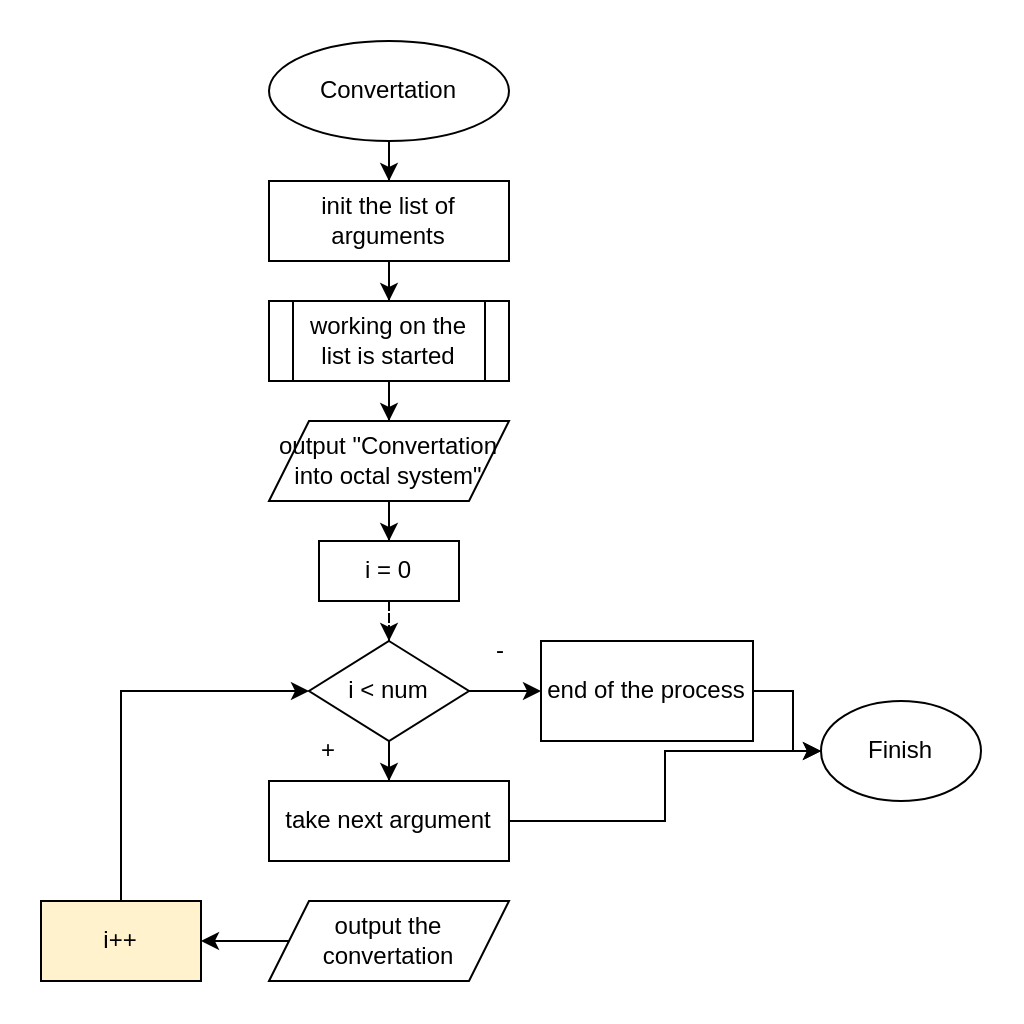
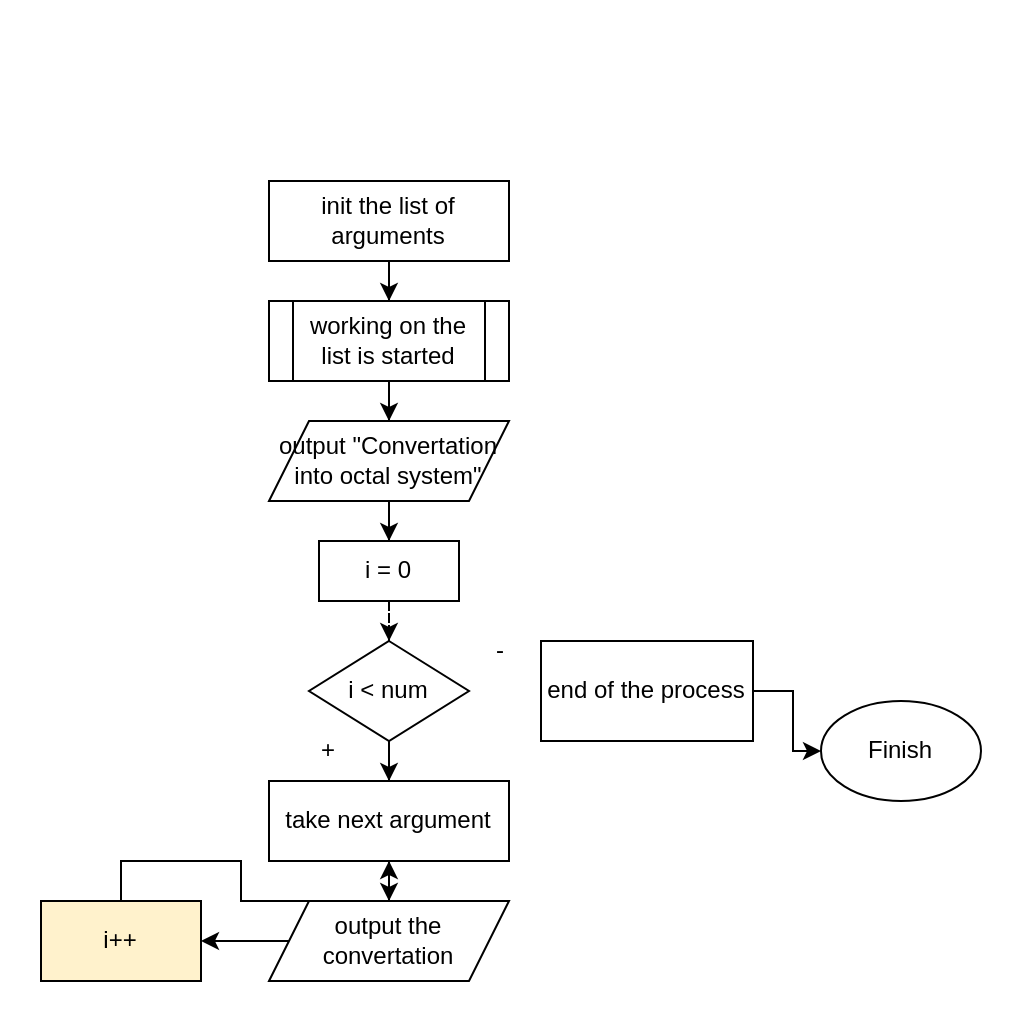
  <mxCell id="0" />
  <mxCell id="1" parent="0" />
- <mxCell id="2" value="" style="edgeStyle=orthogonalEdgeStyle;rounded=0;orthogonalLoop=1;jettySize=auto;html=1;" edge="1" parent="1" source="3" target="5"><mxGeometry relative="1" as="geometry" /></mxCell>
- <mxCell id="3" value="Convertation" style="ellipse;whiteSpace=wrap;html=1;" vertex="1" parent="1"><mxGeometry x="134" y="20" width="120" height="50" as="geometry" /></mxCell>
  <mxCell id="4" value="" style="edgeStyle=orthogonalEdgeStyle;rounded=0;orthogonalLoop=1;jettySize=auto;html=1;" edge="1" parent="1" source="5" target="7"><mxGeometry relative="1" as="geometry" /></mxCell>
  <mxCell id="5" value="init the list of arguments" style="whiteSpace=wrap;html=1;" vertex="1" parent="1"><mxGeometry x="134" y="90" width="120" height="40" as="geometry" /></mxCell>
  <mxCell id="6" value="" style="edgeStyle=orthogonalEdgeStyle;rounded=0;orthogonalLoop=1;jettySize=auto;html=1;" edge="1" parent="1" source="7" target="9"><mxGeometry relative="1" as="geometry" /></mxCell>
  <mxCell id="7" value="working on the list is started" style="shape=process;whiteSpace=wrap;html=1;backgroundOutline=1;" vertex="1" parent="1"><mxGeometry x="134" y="150" width="120" height="40" as="geometry" /></mxCell>
  <mxCell id="8" value="" style="edgeStyle=orthogonalEdgeStyle;rounded=0;orthogonalLoop=1;jettySize=auto;html=1;" edge="1" parent="1" source="9" target="11"><mxGeometry relative="1" as="geometry" /></mxCell>
  <mxCell id="9" value="output &quot;Convertation into octal system&quot;" style="shape=parallelogram;perimeter=parallelogramPerimeter;whiteSpace=wrap;html=1;fixedSize=1;" vertex="1" parent="1"><mxGeometry x="134" y="210" width="120" height="40" as="geometry" /></mxCell>
  <mxCell id="10" value="" style="edgeStyle=orthogonalEdgeStyle;rounded=0;orthogonalLoop=1;jettySize=auto;html=1;dashed=1;" edge="1" parent="1" source="11" target="14"><mxGeometry relative="1" as="geometry" /></mxCell>
  <mxCell id="11" value="i = 0" style="whiteSpace=wrap;html=1;" vertex="1" parent="1"><mxGeometry x="159" y="270" width="70" height="30" as="geometry" /></mxCell>
  <mxCell id="12" value="" style="edgeStyle=orthogonalEdgeStyle;rounded=0;orthogonalLoop=1;jettySize=auto;html=1;" edge="1" parent="1" source="14" target="16"><mxGeometry relative="1" as="geometry" /></mxCell>
- <mxCell id="13" value="" style="edgeStyle=orthogonalEdgeStyle;rounded=0;orthogonalLoop=1;jettySize=auto;html=1;" edge="1" parent="1" source="14" target="22"><mxGeometry relative="1" as="geometry" /></mxCell>
  <mxCell id="14" value="i &amp;lt; num" style="rhombus;whiteSpace=wrap;html=1;" vertex="1" parent="1"><mxGeometry x="154" y="320" width="80" height="50" as="geometry" /></mxCell>
- <mxCell id="15" value="" style="edgeStyle=orthogonalEdgeStyle;rounded=0;orthogonalLoop=1;jettySize=auto;html=1;" edge="1" parent="1" source="16" target="23"><mxGeometry relative="1" as="geometry" /></mxCell>
+ <mxCell id="15" value="" style="edgeStyle=orthogonalEdgeStyle;rounded=0;orthogonalLoop=1;jettySize=auto;html=1;" edge="1" parent="1" source="16" target="18"><mxGeometry relative="1" as="geometry" /></mxCell>
  <mxCell id="16" value="take next argument" style="whiteSpace=wrap;html=1;" vertex="1" parent="1"><mxGeometry x="134" y="390" width="120" height="40" as="geometry" /></mxCell>
  <mxCell id="17" value="" style="edgeStyle=orthogonalEdgeStyle;rounded=0;orthogonalLoop=1;jettySize=auto;html=1;" edge="1" parent="1" source="18" target="20"><mxGeometry relative="1" as="geometry" /></mxCell>
  <mxCell id="18" value="output the convertation" style="shape=parallelogram;perimeter=parallelogramPerimeter;whiteSpace=wrap;html=1;fixedSize=1;" vertex="1" parent="1"><mxGeometry x="134" y="450" width="120" height="40" as="geometry" /></mxCell>
- <mxCell id="19" style="edgeStyle=orthogonalEdgeStyle;rounded=0;orthogonalLoop=1;jettySize=auto;html=1;exitX=0.5;exitY=0;exitDx=0;exitDy=0;entryX=0;entryY=0.5;entryDx=0;entryDy=0;" edge="1" parent="1" source="20" target="14"><mxGeometry relative="1" as="geometry" /></mxCell>
+ <mxCell id="19" style="edgeStyle=orthogonalEdgeStyle;rounded=0;orthogonalLoop=1;jettySize=auto;html=1;exitX=0.5;exitY=0;exitDx=0;exitDy=0;" edge="1" parent="1" source="20" target="16"><mxGeometry relative="1" as="geometry" /></mxCell>
  <mxCell id="20" value="i++" style="whiteSpace=wrap;html=1;fillColor=#fff2cc;" vertex="1" parent="1"><mxGeometry x="20" y="450" width="80" height="40" as="geometry" /></mxCell>
  <mxCell id="21" value="" style="edgeStyle=orthogonalEdgeStyle;rounded=0;orthogonalLoop=1;jettySize=auto;html=1;" edge="1" parent="1" source="22" target="23"><mxGeometry relative="1" as="geometry" /></mxCell>
  <mxCell id="22" value="end of the process" style="whiteSpace=wrap;html=1;" vertex="1" parent="1"><mxGeometry x="270" y="320" width="106" height="50" as="geometry" /></mxCell>
  <mxCell id="23" value="Finish" style="ellipse;whiteSpace=wrap;html=1;" vertex="1" parent="1"><mxGeometry x="410" y="350" width="80" height="50" as="geometry" /></mxCell>
  <mxCell id="24" value="+" style="text;html=1;align=center;verticalAlign=middle;whiteSpace=wrap;rounded=0;" vertex="1" parent="1"><mxGeometry x="134" y="360" width="60" height="30" as="geometry" /></mxCell>
  <mxCell id="25" value="-" style="text;html=1;align=center;verticalAlign=middle;whiteSpace=wrap;rounded=0;" vertex="1" parent="1"><mxGeometry x="220" y="310" width="60" height="30" as="geometry" /></mxCell>
